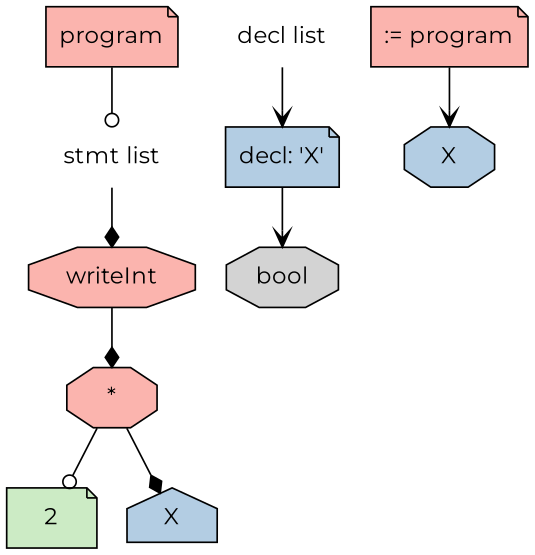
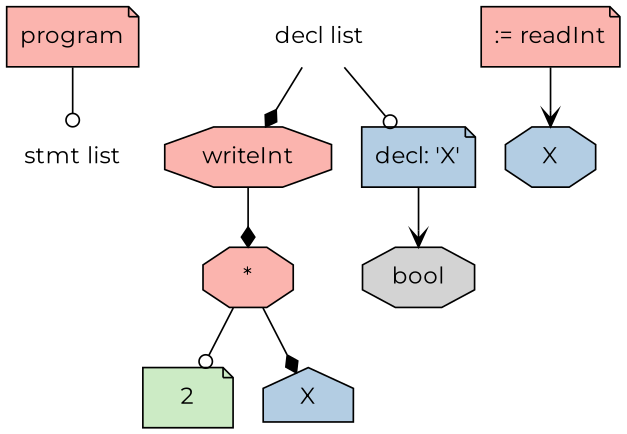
  digraph {
    fontname=Montserrat
    ordering=out
    node [fillcolor="/pastel13/1" fontname=Montserrat shape=note style=filled]
    edge [arrowhead=diamond fontname=Montserrat]
    n1 [label=program]
    n2 [fillcolor="/x11/white" label="stmt list" shape=none]
    n3 [fillcolor="/x11/white" label="decl list" shape=none]
    n4 [fillcolor="/pastel13/2" label="decl: 'X'"]
    n5 [label=writeInt shape=octagon]
    n6 [fillcolor="/x11/lightgrey" label=bool shape=octagon]
-   n7 [label=":= program"]
+   n7 [label=":= readInt"]
    n8 [fillcolor="/pastel13/2" label=X shape=octagon]
    n9 [label="*" shape=octagon]
    n10 [fillcolor="/pastel13/3" label=2]
    n11 [fillcolor="/pastel13/2" label=X shape=house]
    n1 -> n2 [arrowhead=odot]
-   n2 -> n5
-   n3 -> n4 [arrowhead=vee]
+   n3 -> n5
+   n3 -> n4 [arrowhead=odot]
    n4 -> n6 [arrowhead=vee]
    n5 -> n9
    n7 -> n8 [arrowhead=vee]
    n9 -> n10 [arrowhead=odot]
    n9 -> n11
  }
